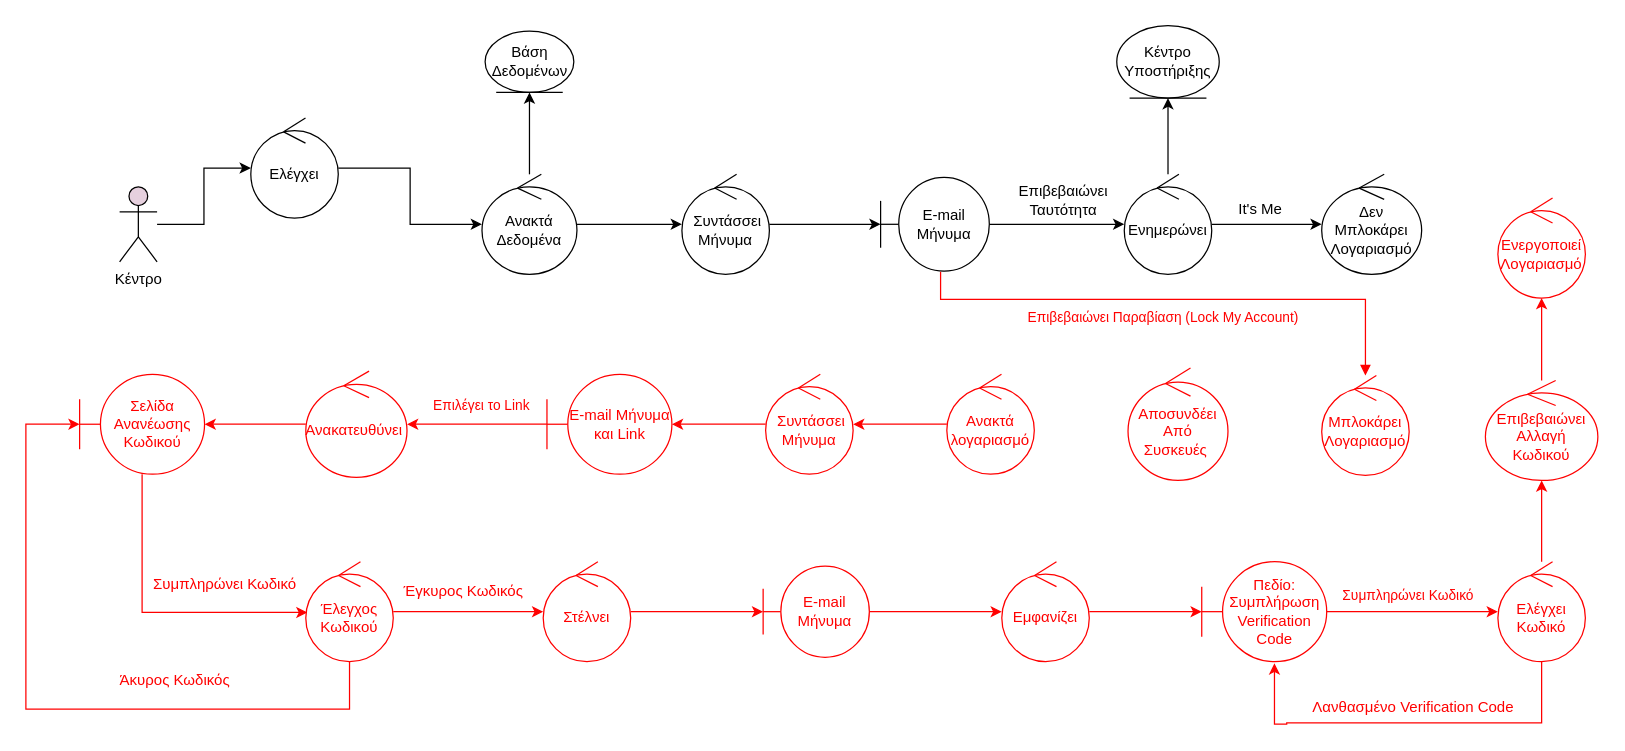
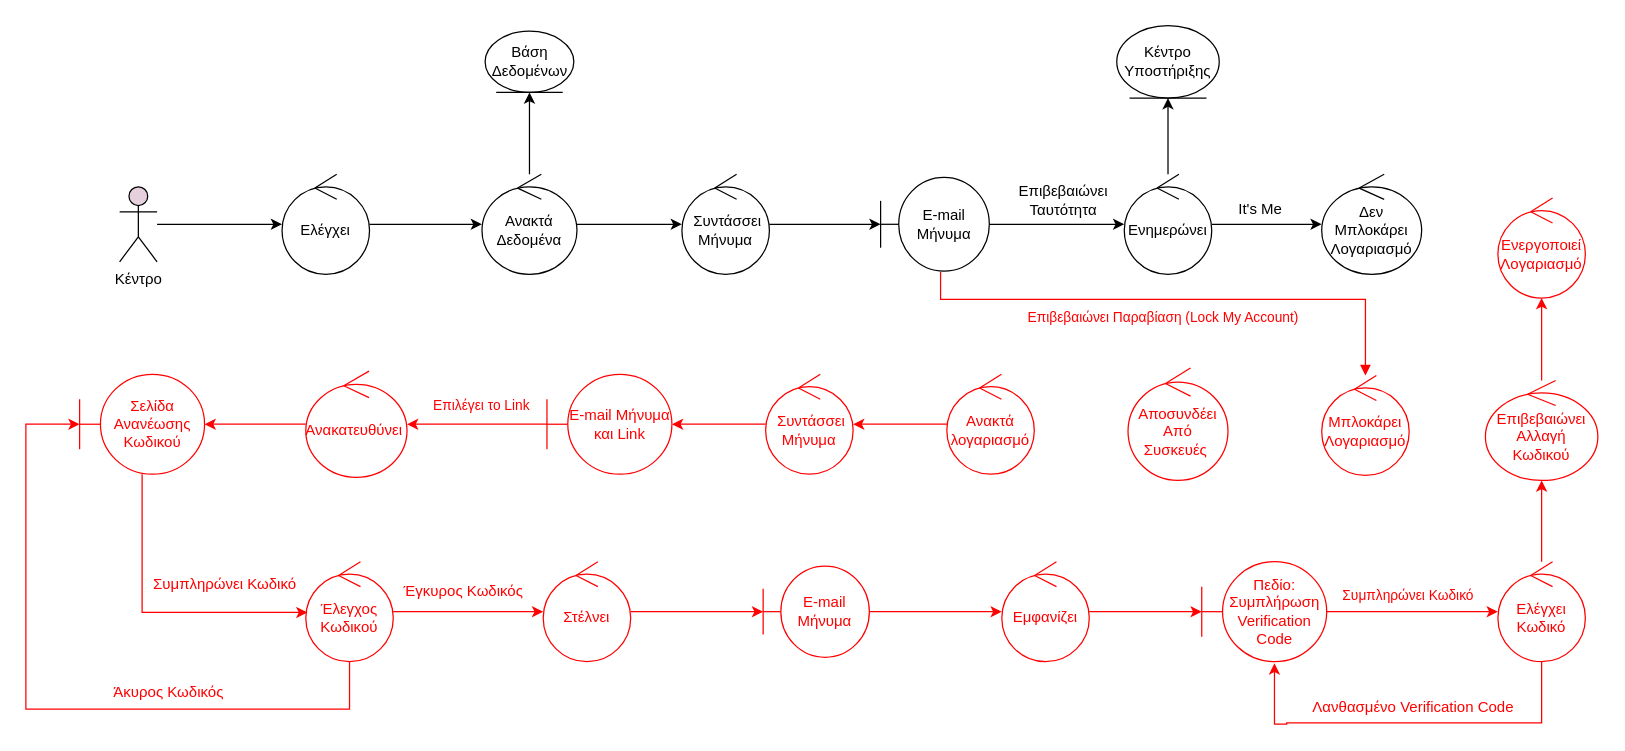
  <mxCell id="0" />
  <mxCell id="1" parent="0" />
  <mxCell id="2" value="" style="edgeStyle=orthogonalEdgeStyle;rounded=0;orthogonalLoop=1;jettySize=auto;html=1;" parent="1" source="3" target="5" edge="1"><mxGeometry relative="1" as="geometry" /></mxCell>
  <mxCell id="3" value="Κέντρο&lt;br&gt;" style="shape=umlActor;verticalLabelPosition=bottom;verticalAlign=top;html=1;fillColor=#E6D0DE;" parent="1" vertex="1"><mxGeometry x="95" y="149" width="30" height="60" as="geometry" /></mxCell>
  <mxCell id="4" value="" style="edgeStyle=orthogonalEdgeStyle;rounded=0;orthogonalLoop=1;jettySize=auto;html=1;" parent="1" source="5" target="10" edge="1"><mxGeometry relative="1" as="geometry" /></mxCell>
- <mxCell id="5" value="Ελέγχει" style="ellipse;shape=umlControl;whiteSpace=wrap;html=1;" parent="1" vertex="1"><mxGeometry x="200" y="94" width="70" height="80" as="geometry" /></mxCell>
+ <mxCell id="5" value="Ελέγχει" style="ellipse;shape=umlControl;whiteSpace=wrap;html=1;" parent="1" vertex="1"><mxGeometry x="225" y="139" width="70" height="80" as="geometry" /></mxCell>
  <mxCell id="6" value="" style="edgeStyle=orthogonalEdgeStyle;rounded=0;orthogonalLoop=1;jettySize=auto;html=1;" parent="1" source="7" target="16" edge="1"><mxGeometry relative="1" as="geometry" /></mxCell>
  <mxCell id="7" value="E-mail Μήνυμα" style="shape=umlBoundary;whiteSpace=wrap;html=1;" parent="1" vertex="1"><mxGeometry x="704" y="141.5" width="87" height="75" as="geometry" /></mxCell>
  <mxCell id="8" value="" style="edgeStyle=orthogonalEdgeStyle;rounded=0;orthogonalLoop=1;jettySize=auto;html=1;" parent="1" source="10" target="13" edge="1"><mxGeometry relative="1" as="geometry" /></mxCell>
  <mxCell id="9" value="" style="edgeStyle=orthogonalEdgeStyle;rounded=0;orthogonalLoop=1;jettySize=auto;html=1;" parent="1" source="10" target="12" edge="1"><mxGeometry relative="1" as="geometry" /></mxCell>
  <mxCell id="10" value="Ανακτά Δεδομένα" style="ellipse;shape=umlControl;whiteSpace=wrap;html=1;" parent="1" vertex="1"><mxGeometry x="385" y="139" width="76" height="80" as="geometry" /></mxCell>
  <mxCell id="11" value="" style="edgeStyle=orthogonalEdgeStyle;rounded=0;orthogonalLoop=1;jettySize=auto;html=1;" parent="1" source="12" target="7" edge="1"><mxGeometry relative="1" as="geometry" /></mxCell>
  <mxCell id="12" value="&amp;nbsp;Συντάσσει Μήνυμα" style="ellipse;shape=umlControl;whiteSpace=wrap;html=1;" parent="1" vertex="1"><mxGeometry x="545" y="139" width="70" height="80" as="geometry" /></mxCell>
  <mxCell id="13" value="Βάση Δεδομένων" style="ellipse;shape=umlEntity;whiteSpace=wrap;html=1;" parent="1" vertex="1"><mxGeometry x="387.5" y="24.5" width="71" height="49" as="geometry" /></mxCell>
  <mxCell id="14" value="" style="edgeStyle=orthogonalEdgeStyle;rounded=0;orthogonalLoop=1;jettySize=auto;html=1;" parent="1" source="16" target="17" edge="1"><mxGeometry relative="1" as="geometry" /></mxCell>
  <mxCell id="15" value="" style="edgeStyle=orthogonalEdgeStyle;rounded=0;orthogonalLoop=1;jettySize=auto;html=1;" parent="1" source="16" target="18" edge="1"><mxGeometry relative="1" as="geometry" /></mxCell>
  <mxCell id="16" value="Ενημερώνει" style="ellipse;shape=umlControl;whiteSpace=wrap;html=1;" parent="1" vertex="1"><mxGeometry x="899" y="139" width="70" height="80" as="geometry" /></mxCell>
  <mxCell id="17" value="Κέντρο Υποστήριξης" style="ellipse;shape=umlEntity;whiteSpace=wrap;html=1;" parent="1" vertex="1"><mxGeometry x="893" y="20" width="82" height="58" as="geometry" /></mxCell>
  <mxCell id="18" value="Δεν Μπλοκάρει Λογαριασμό" style="ellipse;shape=umlControl;whiteSpace=wrap;html=1;" parent="1" vertex="1"><mxGeometry x="1057" y="139" width="80" height="80" as="geometry" /></mxCell>
  <mxCell id="19" value="&lt;font color=&quot;#000000&quot;&gt;&amp;nbsp;It's Me&lt;/font&gt;" style="text;html=1;align=center;verticalAlign=middle;resizable=0;points=[];autosize=1;strokeColor=none;fillColor=none;fontColor=#FF0000;" parent="1" vertex="1"><mxGeometry x="982" y="158" width="48" height="18" as="geometry" /></mxCell>
  <mxCell id="20" value="" style="html=1;verticalAlign=bottom;endArrow=block;rounded=0;fontColor=#FF0000;strokeColor=#FF0000;" parent="1" target="21" edge="1"><mxGeometry x="0.353" width="80" relative="1" as="geometry"><mxPoint x="752" y="217" as="sourcePoint" /><mxPoint x="1015" y="299" as="targetPoint" /><Array as="points"><mxPoint x="752" y="239" /><mxPoint x="1092" y="239" /></Array><mxPoint as="offset" /></mxGeometry></mxCell>
  <mxCell id="21" value="Μπλοκάρει Λογαριασμό" style="ellipse;shape=umlControl;whiteSpace=wrap;html=1;fontColor=#FF0000;strokeColor=#FF0000;" parent="1" vertex="1"><mxGeometry x="1057" y="300" width="70" height="80" as="geometry" /></mxCell>
  <mxCell id="22" value="&lt;font color=&quot;#ff0000&quot;&gt;Αποσυνδέει Από Συσκευές&amp;nbsp;&lt;/font&gt;" style="ellipse;shape=umlControl;whiteSpace=wrap;html=1;fontColor=#000000;strokeColor=#FF0000;" parent="1" vertex="1"><mxGeometry x="902" y="294" width="80" height="90" as="geometry" /></mxCell>
  <mxCell id="23" value="" style="edgeStyle=orthogonalEdgeStyle;rounded=0;orthogonalLoop=1;jettySize=auto;html=1;fontColor=#000000;strokeColor=#FF0000;" parent="1" source="24" target="26" edge="1"><mxGeometry relative="1" as="geometry" /></mxCell>
  <mxCell id="24" value="&lt;font color=&quot;#ff0000&quot;&gt;Ανακτά λογαριασμό&lt;/font&gt;" style="ellipse;shape=umlControl;whiteSpace=wrap;html=1;fontColor=#000000;strokeColor=#FF0000;" parent="1" vertex="1"><mxGeometry x="757" y="299" width="70" height="80" as="geometry" /></mxCell>
  <mxCell id="25" value="" style="edgeStyle=orthogonalEdgeStyle;rounded=0;orthogonalLoop=1;jettySize=auto;html=1;fontColor=#000000;strokeColor=#FF0000;" parent="1" source="26" target="28" edge="1"><mxGeometry relative="1" as="geometry" /></mxCell>
  <mxCell id="26" value="&lt;font color=&quot;#ff0000&quot;&gt;&amp;nbsp;Συντάσσει Μήνυμα&lt;/font&gt;" style="ellipse;shape=umlControl;whiteSpace=wrap;html=1;strokeColor=#FF0000;" parent="1" vertex="1"><mxGeometry x="612" y="299" width="70" height="80" as="geometry" /></mxCell>
  <mxCell id="27" value="" style="edgeStyle=orthogonalEdgeStyle;rounded=0;orthogonalLoop=1;jettySize=auto;html=1;fontColor=#FF0000;strokeColor=#FF0000;" parent="1" source="28" target="30" edge="1"><mxGeometry relative="1" as="geometry" /></mxCell>
  <mxCell id="28" value="&lt;font color=&quot;#ff0000&quot;&gt;E-mail Μήνυμα και Link&lt;/font&gt;" style="shape=umlBoundary;whiteSpace=wrap;html=1;strokeColor=#FF0000;" parent="1" vertex="1"><mxGeometry x="437" y="299" width="100" height="80" as="geometry" /></mxCell>
  <mxCell id="29" value="" style="edgeStyle=orthogonalEdgeStyle;rounded=0;orthogonalLoop=1;jettySize=auto;html=1;fontColor=#FF0000;strokeColor=#FF0000;" parent="1" source="30" target="32" edge="1"><mxGeometry relative="1" as="geometry" /></mxCell>
  <mxCell id="30" value="Ανακατευθύνει&amp;nbsp;" style="ellipse;shape=umlControl;whiteSpace=wrap;html=1;fontColor=#FF0000;strokeColor=#FF0000;" parent="1" vertex="1"><mxGeometry x="244" y="296.5" width="81" height="85" as="geometry" /></mxCell>
  <mxCell id="31" value="" style="edgeStyle=orthogonalEdgeStyle;rounded=0;orthogonalLoop=1;jettySize=auto;html=1;fontColor=#FF0000;strokeColor=#FF0000;entryX=0.019;entryY=0.508;entryDx=0;entryDy=0;entryPerimeter=0;" parent="1" source="32" target="35" edge="1"><mxGeometry relative="1" as="geometry"><Array as="points"><mxPoint x="113" y="489" /></Array></mxGeometry></mxCell>
  <mxCell id="32" value="Σελίδα Ανανέωσης Κωδικού" style="shape=umlBoundary;whiteSpace=wrap;html=1;fontColor=#FF0000;strokeColor=#FF0000;" parent="1" vertex="1"><mxGeometry x="63" y="299" width="100" height="80" as="geometry" /></mxCell>
  <mxCell id="33" value="" style="edgeStyle=orthogonalEdgeStyle;rounded=0;orthogonalLoop=1;jettySize=auto;html=1;fontColor=#FF0000;strokeColor=#FF0000;" parent="1" source="35" target="38" edge="1"><mxGeometry relative="1" as="geometry" /></mxCell>
  <mxCell id="34" value="" style="edgeStyle=orthogonalEdgeStyle;rounded=0;orthogonalLoop=1;jettySize=auto;html=1;fontColor=#FF0000;strokeColor=#FF0000;" parent="1" source="35" target="32" edge="1"><mxGeometry relative="1" as="geometry"><Array as="points"><mxPoint x="279" y="567" /><mxPoint x="20" y="567" /><mxPoint x="20" y="339" /></Array></mxGeometry></mxCell>
  <mxCell id="35" value="Έλεγχος Κωδικού" style="ellipse;shape=umlControl;whiteSpace=wrap;html=1;fontColor=#FF0000;strokeColor=#FF0000;" parent="1" vertex="1"><mxGeometry x="244" y="449" width="70" height="80" as="geometry" /></mxCell>
  <mxCell id="36" value="Συμπληρώνει Κωδικό" style="text;html=1;align=center;verticalAlign=middle;resizable=0;points=[];autosize=1;strokeColor=none;fillColor=none;fontColor=#FF0000;" parent="1" vertex="1"><mxGeometry x="116" y="458" width="125" height="18" as="geometry" /></mxCell>
  <mxCell id="37" value="" style="edgeStyle=orthogonalEdgeStyle;rounded=0;orthogonalLoop=1;jettySize=auto;html=1;fontColor=#FF0000;strokeColor=#FF0000;" parent="1" source="38" target="40" edge="1"><mxGeometry relative="1" as="geometry" /></mxCell>
  <mxCell id="38" value="Στέλνει" style="ellipse;shape=umlControl;whiteSpace=wrap;html=1;fontColor=#FF0000;strokeColor=#FF0000;" parent="1" vertex="1"><mxGeometry x="434" y="449" width="70" height="80" as="geometry" /></mxCell>
  <mxCell id="39" value="" style="edgeStyle=orthogonalEdgeStyle;rounded=0;orthogonalLoop=1;jettySize=auto;html=1;fontColor=#FF0000;strokeColor=#FF0000;" parent="1" source="40" target="42" edge="1"><mxGeometry relative="1" as="geometry" /></mxCell>
  <mxCell id="40" value="E-mail Μήνυμα" style="shape=umlBoundary;whiteSpace=wrap;html=1;fontColor=#FF0000;strokeColor=#FF0000;" parent="1" vertex="1"><mxGeometry x="610" y="452.5" width="85" height="73" as="geometry" /></mxCell>
  <mxCell id="41" value="" style="edgeStyle=orthogonalEdgeStyle;rounded=0;orthogonalLoop=1;jettySize=auto;html=1;fontColor=#FF0000;strokeColor=#FF0000;" parent="1" source="42" target="44" edge="1"><mxGeometry relative="1" as="geometry" /></mxCell>
  <mxCell id="42" value="Εμφανίζει" style="ellipse;shape=umlControl;whiteSpace=wrap;html=1;fontColor=#FF0000;strokeColor=#FF0000;" parent="1" vertex="1"><mxGeometry x="801" y="449" width="70" height="80" as="geometry" /></mxCell>
  <mxCell id="43" value="" style="edgeStyle=orthogonalEdgeStyle;rounded=0;orthogonalLoop=1;jettySize=auto;html=1;fontColor=#FF0000;strokeColor=#FF0000;" parent="1" source="44" target="47" edge="1"><mxGeometry relative="1" as="geometry"><mxPoint x="1167.529" y="628" as="sourcePoint" /></mxGeometry></mxCell>
  <mxCell id="44" value="&lt;span style=&quot;color: rgb(255 , 0 , 0)&quot;&gt;Πεδίο:&lt;/span&gt;&lt;br style=&quot;color: rgb(255 , 0 , 0)&quot;&gt;&lt;span style=&quot;color: rgb(255 , 0 , 0)&quot;&gt;Συμπλήρωση Verification Code&lt;/span&gt;" style="shape=umlBoundary;whiteSpace=wrap;html=1;strokeColor=#FF0000;" parent="1" vertex="1"><mxGeometry x="961" y="449" width="100" height="80" as="geometry" /></mxCell>
  <mxCell id="45" value="" style="edgeStyle=orthogonalEdgeStyle;rounded=0;orthogonalLoop=1;jettySize=auto;html=1;fontColor=#FF0000;strokeColor=#FF0000;" parent="1" source="47" target="49" edge="1"><mxGeometry relative="1" as="geometry" /></mxCell>
  <mxCell id="46" style="edgeStyle=orthogonalEdgeStyle;rounded=0;orthogonalLoop=1;jettySize=auto;html=1;fontColor=#FF0000;strokeColor=#FF0000;entryX=0.582;entryY=1.017;entryDx=0;entryDy=0;entryPerimeter=0;" parent="1" source="47" target="44" edge="1"><mxGeometry relative="1" as="geometry"><Array as="points"><mxPoint x="1233" y="578" /><mxPoint x="1029" y="578" /><mxPoint x="1019" y="579" /></Array></mxGeometry></mxCell>
  <mxCell id="47" value="Ελέγχει Κωδικό" style="ellipse;shape=umlControl;whiteSpace=wrap;html=1;fontColor=#FF0000;strokeColor=#FF0000;" parent="1" vertex="1"><mxGeometry x="1198" y="449" width="70" height="80" as="geometry" /></mxCell>
  <mxCell id="48" value="" style="edgeStyle=orthogonalEdgeStyle;rounded=0;orthogonalLoop=1;jettySize=auto;html=1;fontColor=#FF0000;strokeColor=#FF0000;" parent="1" source="49" target="50" edge="1"><mxGeometry relative="1" as="geometry" /></mxCell>
  <mxCell id="49" value="Επιβεβαιώνει Αλλαγή Κωδικού" style="ellipse;shape=umlControl;whiteSpace=wrap;html=1;fontColor=#FF0000;strokeColor=#FF0000;" parent="1" vertex="1"><mxGeometry x="1188" y="304" width="90" height="80" as="geometry" /></mxCell>
  <mxCell id="50" value="Ενεργοποιεί Λογαριασμό" style="ellipse;shape=umlControl;whiteSpace=wrap;html=1;fontColor=#FF0000;strokeColor=#FF0000;" parent="1" vertex="1"><mxGeometry x="1198" y="158" width="70" height="80" as="geometry" /></mxCell>
  <mxCell id="51" value="&lt;font color=&quot;#000000&quot;&gt;Επιβεβαιώνει &lt;br&gt;Ταυτότητα&lt;/font&gt;" style="text;html=1;align=center;verticalAlign=middle;resizable=0;points=[];autosize=1;strokeColor=none;fillColor=none;fontColor=#FF0000;" parent="1" vertex="1"><mxGeometry x="809" y="144" width="81" height="32" as="geometry" /></mxCell>
  <mxCell id="52" value="&lt;span style=&quot;color: rgb(255, 0, 0); font-size: 11px;&quot;&gt;Επιβεβαιώνει Παραβίαση (Lock My Account)&lt;/span&gt;" style="text;html=1;align=center;verticalAlign=middle;resizable=0;points=[];autosize=1;strokeColor=none;fillColor=none;fontColor=#000000;" parent="1" vertex="1"><mxGeometry x="816.5" y="244" width="227" height="19" as="geometry" /></mxCell>
  <mxCell id="53" value="&lt;span style=&quot;color: rgb(255, 0, 0); font-size: 11px;&quot;&gt;Επιλέγει το Link&amp;nbsp;&lt;/span&gt;" style="text;html=1;align=center;verticalAlign=middle;resizable=0;points=[];autosize=1;strokeColor=none;fillColor=none;fontColor=#000000;" parent="1" vertex="1"><mxGeometry x="341" y="314" width="90" height="19" as="geometry" /></mxCell>
  <mxCell id="54" value="&lt;span style=&quot;color: rgb(255, 0, 0); font-size: 11px;&quot;&gt;Συμπληρώνει Κωδικό&lt;/span&gt;" style="text;html=1;align=center;verticalAlign=middle;resizable=0;points=[];autosize=1;strokeColor=none;fillColor=none;fontColor=#000000;" parent="1" vertex="1"><mxGeometry x="1068" y="466" width="115" height="19" as="geometry" /></mxCell>
  <mxCell id="55" value="&lt;font color=&quot;#ff0000&quot;&gt;Έγκυρος Κωδικός&lt;/font&gt;" style="text;html=1;align=center;verticalAlign=middle;resizable=0;points=[];autosize=1;strokeColor=none;fillColor=none;fontColor=#000000;" parent="1" vertex="1"><mxGeometry x="317" y="464" width="105" height="18" as="geometry" /></mxCell>
- <mxCell id="56" value="Άκυρος Κωδικός" style="text;html=1;align=center;verticalAlign=middle;resizable=0;points=[];autosize=1;strokeColor=none;fillColor=none;fontColor=#FF0000;" parent="1" vertex="1"><mxGeometry x="90" y="535" width="98" height="18" as="geometry" /></mxCell>
+ <mxCell id="56" value="Άκυρος Κωδικός" style="text;html=1;align=center;verticalAlign=middle;resizable=0;points=[];autosize=1;strokeColor=none;fillColor=none;fontColor=#FF0000;" parent="1" vertex="1"><mxGeometry x="85" y="545" width="98" height="18" as="geometry" /></mxCell>
  <mxCell id="57" value="Λανθασμένο Verification Code" style="text;html=1;align=center;verticalAlign=middle;resizable=0;points=[];autosize=1;strokeColor=none;fillColor=none;fontColor=#FF0000;" parent="1" vertex="1"><mxGeometry x="1044" y="557" width="171" height="18" as="geometry" /></mxCell>
